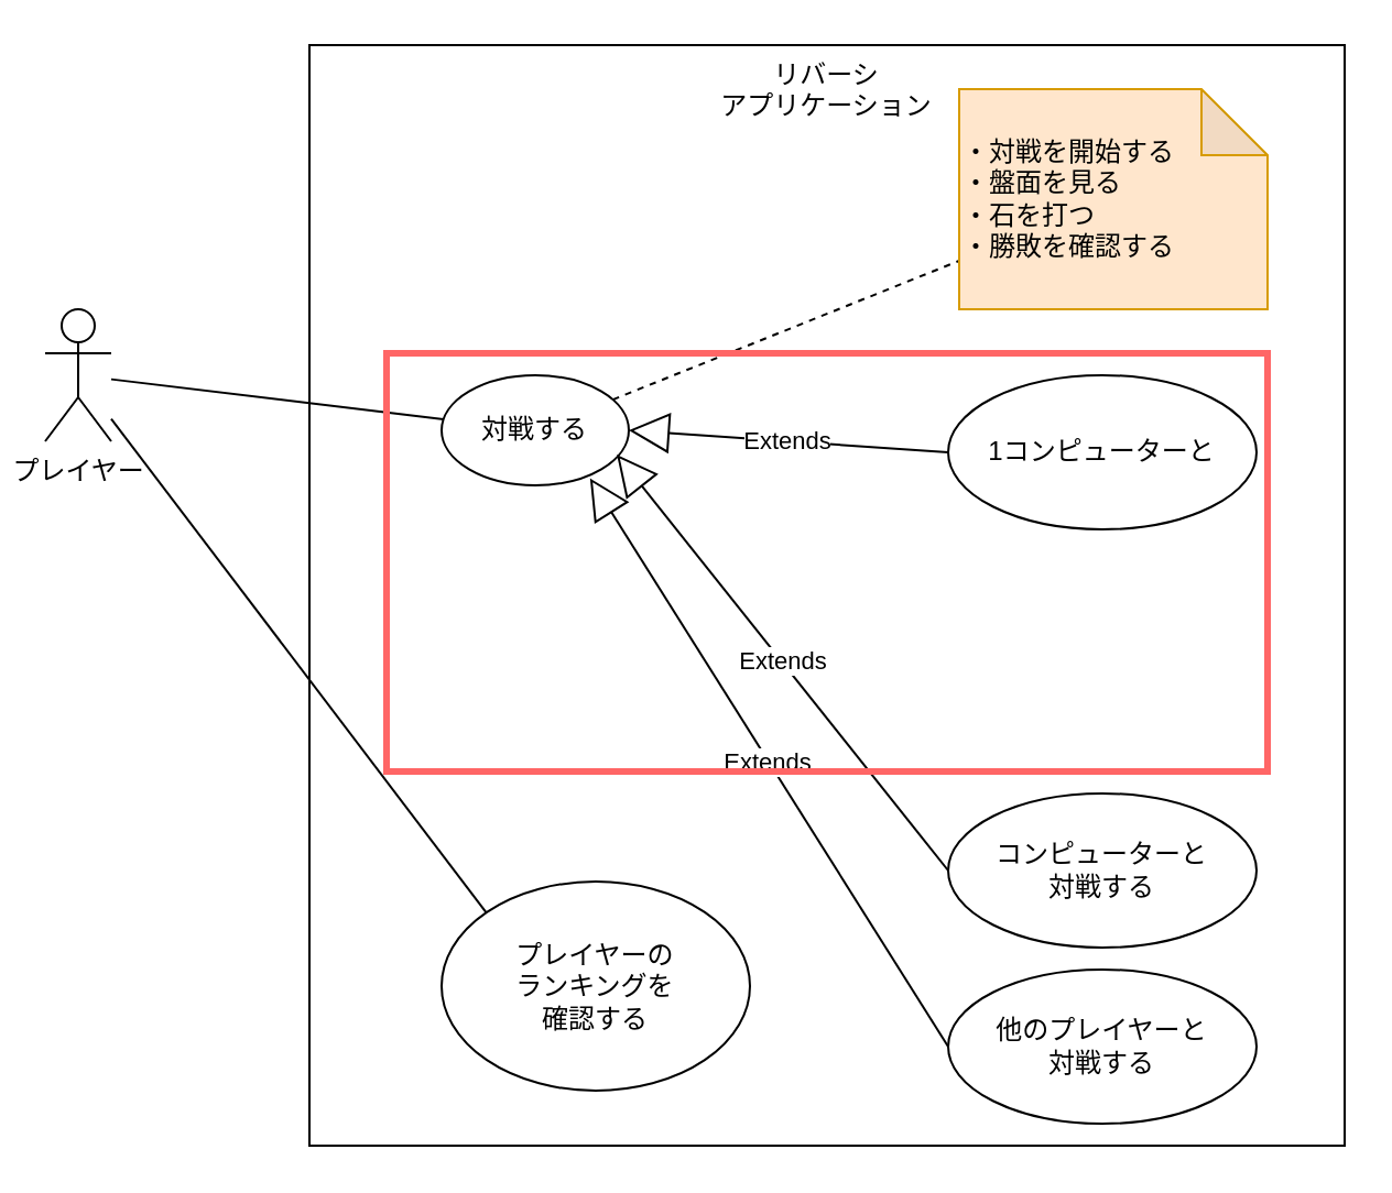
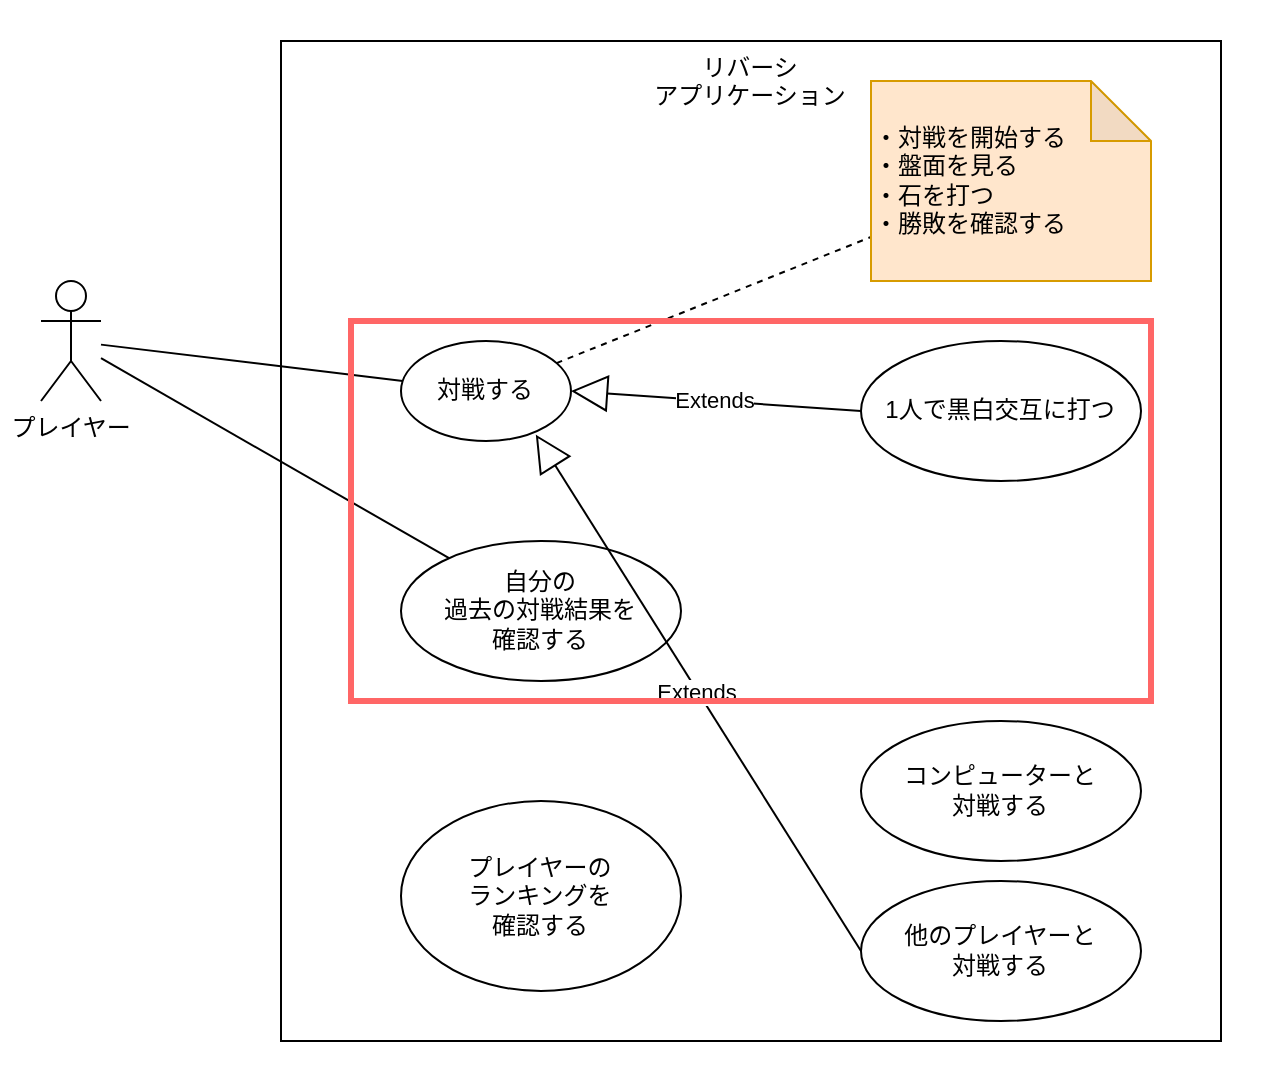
  <mxCell id="0" />
  <mxCell id="1" parent="0" />
  <mxCell id="2" value="リバーシ&lt;br&gt;アプリケーション" style="rounded=0;whiteSpace=wrap;html=1;verticalAlign=top;fillColor=none;" vertex="1" parent="1"><mxGeometry x="140" y="20" width="470" height="500" as="geometry" /></mxCell>
  <mxCell id="3" style="edgeStyle=none;html=1;endArrow=none;endFill=0;" edge="1" parent="1" source="6" target="8"><mxGeometry relative="1" as="geometry" /></mxCell>
- <mxCell id="5" style="edgeStyle=none;html=1;entryX=0;entryY=0;entryDx=0;entryDy=0;endArrow=none;endFill=0;" edge="1" parent="1" source="6" target="17"><mxGeometry relative="1" as="geometry" /></mxCell>
+ <mxCell id="4" style="edgeStyle=none;html=1;endArrow=none;endFill=0;" edge="1" parent="1" source="6" target="10"><mxGeometry relative="1" as="geometry" /></mxCell>
  <mxCell id="6" value="プレイヤー" style="shape=umlActor;verticalLabelPosition=bottom;verticalAlign=top;html=1;fillColor=none;" vertex="1" parent="1"><mxGeometry x="20" y="140" width="30" height="60" as="geometry" /></mxCell>
  <mxCell id="7" style="edgeStyle=none;html=1;endArrow=none;endFill=0;dashed=1;" edge="1" parent="1" source="8" target="9"><mxGeometry relative="1" as="geometry" /></mxCell>
  <mxCell id="8" value="対戦する" style="ellipse;whiteSpace=wrap;html=1;fillColor=default;" vertex="1" parent="1"><mxGeometry x="200" y="170" width="85" height="50" as="geometry" /></mxCell>
  <mxCell id="9" value="・対戦を開始する&lt;br&gt;・盤面を見る&lt;br&gt;・石を打つ&lt;br&gt;&lt;div style=&quot;&quot;&gt;&lt;span style=&quot;background-color: initial;&quot;&gt;・勝敗を確認する&lt;/span&gt;&lt;/div&gt;" style="shape=note;whiteSpace=wrap;html=1;backgroundOutline=1;darkOpacity=0.05;fillColor=#ffe6cc;strokeColor=#d79b00;align=left;" vertex="1" parent="1"><mxGeometry x="435" y="40" width="140" height="100" as="geometry" /></mxCell>
- <mxCell id="11" value="1コンピューターと" style="ellipse;whiteSpace=wrap;html=1;fillColor=default;" vertex="1" parent="1"><mxGeometry x="430" y="170" width="140" height="70" as="geometry" /></mxCell>
+ <mxCell id="10" value="自分の&lt;br&gt;過去の対戦結果を&lt;br&gt;確認する" style="ellipse;whiteSpace=wrap;html=1;fillColor=default;" vertex="1" parent="1"><mxGeometry x="200" y="270" width="140" height="70" as="geometry" /></mxCell>
+ <mxCell id="11" value="1人で黒白交互に打つ" style="ellipse;whiteSpace=wrap;html=1;fillColor=default;" vertex="1" parent="1"><mxGeometry x="430" y="170" width="140" height="70" as="geometry" /></mxCell>
  <mxCell id="12" value="コンピューターと&lt;br&gt;対戦する" style="ellipse;whiteSpace=wrap;html=1;fillColor=default;" vertex="1" parent="1"><mxGeometry x="430" y="360" width="140" height="70" as="geometry" /></mxCell>
  <mxCell id="13" value="他のプレイヤーと&lt;br&gt;対戦する" style="ellipse;whiteSpace=wrap;html=1;fillColor=default;" vertex="1" parent="1"><mxGeometry x="430" y="440" width="140" height="70" as="geometry" /></mxCell>
  <mxCell id="14" value="Extends" style="endArrow=block;endSize=16;endFill=0;html=1;exitX=0;exitY=0.5;exitDx=0;exitDy=0;entryX=1;entryY=0.5;entryDx=0;entryDy=0;" edge="1" parent="1" source="11" target="8"><mxGeometry width="160" relative="1" as="geometry"><mxPoint x="360" y="240" as="sourcePoint" /><mxPoint x="520" y="240" as="targetPoint" /></mxGeometry></mxCell>
- <mxCell id="15" value="Extends" style="endArrow=block;endSize=16;endFill=0;html=1;exitX=0;exitY=0.5;exitDx=0;exitDy=0;entryX=0.936;entryY=0.721;entryDx=0;entryDy=0;entryPerimeter=0;" edge="1" parent="1" source="12" target="8"><mxGeometry width="160" relative="1" as="geometry"><mxPoint x="380" y="265" as="sourcePoint" /><mxPoint x="350" y="215" as="targetPoint" /></mxGeometry></mxCell>
  <mxCell id="16" value="Extends" style="endArrow=block;endSize=16;endFill=0;html=1;exitX=0;exitY=0.5;exitDx=0;exitDy=0;entryX=0.793;entryY=0.936;entryDx=0;entryDy=0;entryPerimeter=0;" edge="1" parent="1" source="13" target="8"><mxGeometry width="160" relative="1" as="geometry"><mxPoint x="440" y="295" as="sourcePoint" /><mxPoint x="329.497" y="239.749" as="targetPoint" /></mxGeometry></mxCell>
  <mxCell id="17" value="プレイヤーの&lt;br&gt;ランキングを&lt;br&gt;確認する" style="ellipse;whiteSpace=wrap;html=1;fillColor=default;" vertex="1" parent="1"><mxGeometry x="200" y="400" width="140" height="95" as="geometry" /></mxCell>
  <mxCell id="18" value="" style="rounded=0;whiteSpace=wrap;html=1;fillColor=none;strokeColor=#FF6666;strokeWidth=3;" vertex="1" parent="1"><mxGeometry x="175" y="160" width="400" height="190" as="geometry" /></mxCell>
